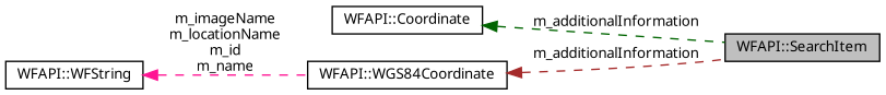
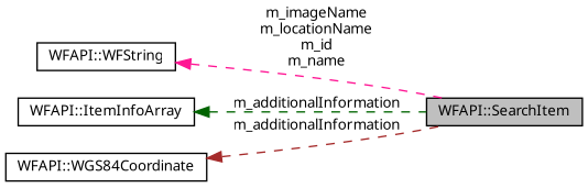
  digraph {
    rankdir=LR
    node [color=black fillcolor=white fontname="FreeSans.ttf" fontsize=10 shape=record style=filled]
    edge [dir=back fontname="FreeSans.ttf" fontsize=10 labelfontname="FreeSans.ttf" labelfontsize=10 style=dashed]
    n1 [fillcolor=grey75 fontcolor=black height=0.2 label="WFAPI::SearchItem" width=0.4]
    n2 [height=0.2 label="WFAPI::WFString" width=0.4]
-   n3 [height=0.2 label="WFAPI::Coordinate" width=0.4]
+   n3 [height=0.2 label="WFAPI::ItemInfoArray" width=0.4]
    n4 [height=0.2 label="WFAPI::WGS84Coordinate" width=0.4]
-   n2 -> n4 [color=deeppink label="m_imageName\nm_locationName\nm_id\nm_name"]
+   n2 -> n1 [color=deeppink label="m_imageName\nm_locationName\nm_id\nm_name"]
    n3 -> n1 [color=darkgreen label=m_additionalInformation]
    n4 -> n1 [color=brown label=m_additionalInformation]
  }
